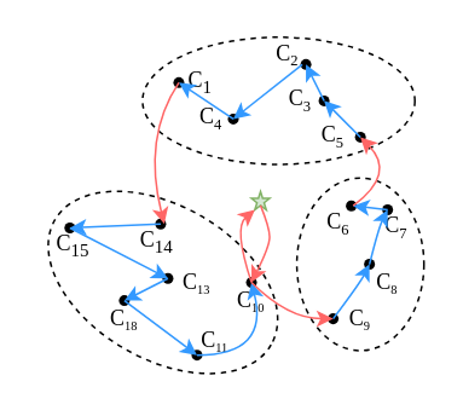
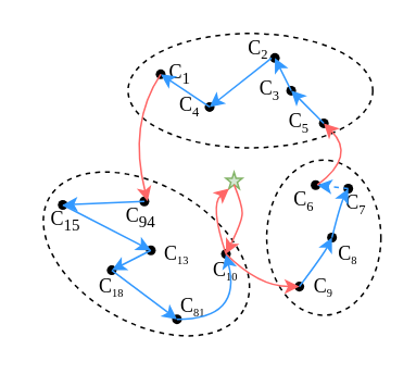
  <mxCell id="0" />
  <mxCell id="1" parent="0" />
  <mxCell id="2" value="" style="ellipse;whiteSpace=wrap;html=1;align=center;dashed=1;fillColor=none;" parent="1" vertex="1"><mxGeometry x="78" y="20" width="150" height="70" as="geometry" /></mxCell>
  <mxCell id="3" value="" style="ellipse;whiteSpace=wrap;html=1;align=center;dashed=1;rotation=30;fillColor=none;" parent="1" vertex="1"><mxGeometry x="20.5" y="112.81" width="137.5" height="84.38" as="geometry" /></mxCell>
  <mxCell id="4" value="" style="ellipse;whiteSpace=wrap;html=1;align=center;dashed=1;fillColor=none;" parent="1" vertex="1"><mxGeometry x="163" y="97.5" width="70" height="95" as="geometry" /></mxCell>
  <mxCell id="5" value="" style="shape=waypoint;sketch=0;fillStyle=solid;size=6;pointerEvents=1;points=[];fillColor=none;resizable=0;rotatable=0;perimeter=centerPerimeter;snapToPoint=1;" parent="1" vertex="1"><mxGeometry x="158" y="25" width="20" height="20" as="geometry" /></mxCell>
  <mxCell id="6" value="" style="shape=waypoint;sketch=0;fillStyle=solid;size=6;pointerEvents=1;points=[];fillColor=none;resizable=0;rotatable=0;perimeter=centerPerimeter;snapToPoint=1;" parent="1" vertex="1"><mxGeometry x="183" y="102.81" width="20" height="20" as="geometry" /></mxCell>
  <mxCell id="7" value="" style="shape=waypoint;sketch=0;fillStyle=solid;size=6;pointerEvents=1;points=[];fillColor=none;resizable=0;rotatable=0;perimeter=centerPerimeter;snapToPoint=1;" parent="1" vertex="1"><mxGeometry x="173" y="165" width="20" height="20" as="geometry" /></mxCell>
  <mxCell id="8" value="" style="shape=waypoint;sketch=0;fillStyle=solid;size=6;pointerEvents=1;points=[];fillColor=none;resizable=0;rotatable=0;perimeter=centerPerimeter;snapToPoint=1;" parent="1" vertex="1"><mxGeometry x="188" y="65" width="20" height="20" as="geometry" /></mxCell>
  <mxCell id="9" value="" style="shape=waypoint;sketch=0;fillStyle=solid;size=6;pointerEvents=1;points=[];fillColor=none;resizable=0;rotatable=0;perimeter=centerPerimeter;snapToPoint=1;" parent="1" vertex="1"><mxGeometry x="203" y="105" width="20" height="20" as="geometry" /></mxCell>
  <mxCell id="10" value="" style="shape=waypoint;sketch=0;fillStyle=solid;size=6;pointerEvents=1;points=[];fillColor=none;resizable=0;rotatable=0;perimeter=centerPerimeter;snapToPoint=1;" parent="1" vertex="1"><mxGeometry x="98" y="185" width="20" height="20" as="geometry" /></mxCell>
  <mxCell id="11" value="" style="shape=waypoint;sketch=0;fillStyle=solid;size=6;pointerEvents=1;points=[];fillColor=none;resizable=0;rotatable=0;perimeter=centerPerimeter;snapToPoint=1;" parent="1" vertex="1"><mxGeometry x="78" y="112.81" width="20" height="20" as="geometry" /></mxCell>
  <mxCell id="12" value="" style="shape=waypoint;sketch=0;fillStyle=solid;size=6;pointerEvents=1;points=[];fillColor=none;resizable=0;rotatable=0;perimeter=centerPerimeter;snapToPoint=1;" parent="1" vertex="1"><mxGeometry x="118" y="55" width="20" height="20" as="geometry" /></mxCell>
  <mxCell id="13" value="" style="shape=waypoint;sketch=0;fillStyle=solid;size=6;pointerEvents=1;points=[];fillColor=none;resizable=0;rotatable=0;perimeter=centerPerimeter;snapToPoint=1;" parent="1" vertex="1"><mxGeometry x="88" y="35" width="20" height="20" as="geometry" /></mxCell>
  <mxCell id="14" value="" style="shape=waypoint;sketch=0;fillStyle=solid;size=6;pointerEvents=1;points=[];fillColor=none;resizable=0;rotatable=0;perimeter=centerPerimeter;snapToPoint=1;" parent="1" vertex="1"><mxGeometry x="58" y="155" width="20" height="20" as="geometry" /></mxCell>
  <mxCell id="15" value="" style="shape=waypoint;sketch=0;fillStyle=solid;size=6;pointerEvents=1;points=[];fillColor=none;resizable=0;rotatable=0;perimeter=centerPerimeter;snapToPoint=1;" parent="1" vertex="1"><mxGeometry x="28" y="115" width="20" height="20" as="geometry" /></mxCell>
  <mxCell id="16" value="" style="shape=waypoint;sketch=0;fillStyle=solid;size=6;pointerEvents=1;points=[];fillColor=none;resizable=0;rotatable=0;perimeter=centerPerimeter;snapToPoint=1;" parent="1" vertex="1"><mxGeometry x="82" y="142.81" width="20" height="20" as="geometry" /></mxCell>
  <mxCell id="17" value="" style="shape=waypoint;sketch=0;fillStyle=solid;size=6;pointerEvents=1;points=[];fillColor=none;resizable=0;rotatable=0;perimeter=centerPerimeter;snapToPoint=1;" parent="1" vertex="1"><mxGeometry x="168" y="45" width="20" height="20" as="geometry" /></mxCell>
  <mxCell id="18" value="" style="shape=waypoint;sketch=0;fillStyle=solid;size=6;pointerEvents=1;points=[];fillColor=none;resizable=0;rotatable=0;perimeter=centerPerimeter;snapToPoint=1;" parent="1" vertex="1"><mxGeometry x="193" y="135" width="20" height="20" as="geometry" /></mxCell>
  <mxCell id="19" value="" style="shape=waypoint;sketch=0;fillStyle=solid;size=6;pointerEvents=1;points=[];fillColor=none;resizable=0;rotatable=0;perimeter=centerPerimeter;snapToPoint=1;" parent="1" vertex="1"><mxGeometry x="128" y="145" width="20" height="20" as="geometry" /></mxCell>
  <mxCell id="20" value="" style="verticalLabelPosition=bottom;verticalAlign=top;html=1;shape=mxgraph.basic.star;fillColor=#d5e8d4;strokeColor=#82b366;" parent="1" vertex="1"><mxGeometry x="138" y="105" width="10" height="10" as="geometry" /></mxCell>
  <mxCell id="21" value="C&lt;sub&gt;1&lt;/sub&gt;" style="rounded=0;whiteSpace=wrap;html=1;fillColor=none;strokeColor=none;fontFamily=Times New Roman;" parent="1" vertex="1"><mxGeometry x="102" y="35" width="16" height="20" as="geometry" /></mxCell>
  <mxCell id="22" value="C&lt;span style=&quot;font-size: 10px;&quot;&gt;&lt;sub&gt;6&lt;/sub&gt;&lt;/span&gt;" style="rounded=0;whiteSpace=wrap;html=1;fillColor=none;strokeColor=none;fontFamily=Times New Roman;" parent="1" vertex="1"><mxGeometry x="178" y="112.81" width="16" height="20" as="geometry" /></mxCell>
  <mxCell id="23" value="C&lt;span style=&quot;font-size: 10px;&quot;&gt;&lt;sub&gt;3&lt;/sub&gt;&lt;/span&gt;" style="rounded=0;whiteSpace=wrap;html=1;fillColor=none;strokeColor=none;fontFamily=Times New Roman;" parent="1" vertex="1"><mxGeometry x="155" y="45" width="20" height="20" as="geometry" /></mxCell>
  <mxCell id="24" value="C&lt;span style=&quot;font-size: 10px;&quot;&gt;&lt;sub&gt;4&lt;/sub&gt;&lt;/span&gt;" style="rounded=0;whiteSpace=wrap;html=1;fillColor=none;strokeColor=none;fontFamily=Times New Roman;" parent="1" vertex="1"><mxGeometry x="108" y="55" width="16" height="20" as="geometry" /></mxCell>
  <mxCell id="25" value="C&lt;span style=&quot;font-size: 10px;&quot;&gt;&lt;sub&gt;5&lt;/sub&gt;&lt;/span&gt;" style="rounded=0;whiteSpace=wrap;html=1;fillColor=none;strokeColor=none;fontFamily=Times New Roman;" parent="1" vertex="1"><mxGeometry x="175" y="65" width="16" height="20" as="geometry" /></mxCell>
  <mxCell id="26" value="C&lt;span style=&quot;font-size: 10px;&quot;&gt;&lt;sub&gt;2&lt;/sub&gt;&lt;/span&gt;" style="rounded=0;whiteSpace=wrap;html=1;fillColor=none;strokeColor=none;fontFamily=Times New Roman;" parent="1" vertex="1"><mxGeometry x="150" y="20" width="16" height="20" as="geometry" /></mxCell>
  <mxCell id="27" value="C&lt;span style=&quot;font-size: 8.333px;&quot;&gt;&lt;sub&gt;13&lt;/sub&gt;&lt;/span&gt;" style="rounded=0;whiteSpace=wrap;html=1;fillColor=none;strokeColor=none;fontFamily=Times New Roman;" parent="1" vertex="1"><mxGeometry x="98" y="145" width="20" height="20" as="geometry" /></mxCell>
  <mxCell id="28" value="C&lt;span style=&quot;font-size: 8.333px;&quot;&gt;&lt;sub&gt;9&lt;/sub&gt;&lt;/span&gt;" style="rounded=0;whiteSpace=wrap;html=1;fillColor=none;strokeColor=none;fontFamily=Times New Roman;" parent="1" vertex="1"><mxGeometry x="188" y="165" width="20" height="20" as="geometry" /></mxCell>
  <mxCell id="29" value="C&lt;span style=&quot;font-size: 8.333px;&quot;&gt;&lt;sub&gt;8&lt;/sub&gt;&lt;/span&gt;" style="rounded=0;whiteSpace=wrap;html=1;fillColor=none;strokeColor=none;fontFamily=Times New Roman;" parent="1" vertex="1"><mxGeometry x="203" y="145" width="20" height="20" as="geometry" /></mxCell>
  <mxCell id="30" value="C&lt;span style=&quot;font-size: 10px;&quot;&gt;&lt;sub&gt;7&lt;/sub&gt;&lt;/span&gt;" style="rounded=0;whiteSpace=wrap;html=1;fillColor=none;strokeColor=none;fontFamily=Times New Roman;" parent="1" vertex="1"><mxGeometry x="208" y="115" width="20" height="20" as="geometry" /></mxCell>
  <mxCell id="31" value="C&lt;span style=&quot;font-size: 8.333px;&quot;&gt;&lt;sub&gt;18&lt;/sub&gt;&lt;/span&gt;" style="rounded=0;whiteSpace=wrap;html=1;fillColor=none;strokeColor=none;fontFamily=Times New Roman;" parent="1" vertex="1"><mxGeometry x="58" y="165" width="20" height="20" as="geometry" /></mxCell>
- <mxCell id="32" value="C&lt;span style=&quot;font-size: 8.333px;&quot;&gt;&lt;sub&gt;11&lt;/sub&gt;&lt;/span&gt;" style="rounded=0;whiteSpace=wrap;html=1;fillColor=none;strokeColor=none;fontFamily=Times New Roman;" parent="1" vertex="1"><mxGeometry x="108" y="177.19" width="20" height="20" as="geometry" /></mxCell>
+ <mxCell id="32" value="C&lt;span style=&quot;font-size: 8.333px;&quot;&gt;&lt;sub&gt;81&lt;/sub&gt;&lt;/span&gt;" style="rounded=0;whiteSpace=wrap;html=1;fillColor=none;strokeColor=none;fontFamily=Times New Roman;" parent="1" vertex="1"><mxGeometry x="108" y="177.19" width="20" height="20" as="geometry" /></mxCell>
  <mxCell id="33" value="C&lt;span style=&quot;font-size: 8.333px;&quot;&gt;&lt;sub&gt;10&lt;/sub&gt;&lt;/span&gt;" style="rounded=0;whiteSpace=wrap;html=1;fillColor=none;strokeColor=none;fontFamily=Times New Roman;" parent="1" vertex="1"><mxGeometry x="128" y="155" width="20" height="20" as="geometry" /></mxCell>
  <mxCell id="34" value="C&lt;sub&gt;15&lt;br&gt;&lt;/sub&gt;" style="rounded=0;whiteSpace=wrap;html=1;fillColor=none;strokeColor=none;fontFamily=Times New Roman;" parent="1" vertex="1"><mxGeometry x="32" y="125" width="16" height="20" as="geometry" /></mxCell>
- <mxCell id="35" value="C&lt;sub&gt;14&lt;/sub&gt;" style="rounded=0;whiteSpace=wrap;html=1;fillColor=none;strokeColor=none;fontFamily=Times New Roman;" parent="1" vertex="1"><mxGeometry x="78" y="122.81" width="16" height="20" as="geometry" /></mxCell>
+ <mxCell id="35" value="C&lt;sub&gt;94&lt;/sub&gt;" style="rounded=0;whiteSpace=wrap;html=1;fillColor=none;strokeColor=none;fontFamily=Times New Roman;" parent="1" vertex="1"><mxGeometry x="78" y="122.81" width="16" height="20" as="geometry" /></mxCell>
  <mxCell id="36" value="" style="endArrow=classic;html=1;rounded=0;exitX=0.775;exitY=0.725;exitDx=0;exitDy=0;exitPerimeter=0;entryX=0;entryY=0.2;entryDx=0;entryDy=0;entryPerimeter=0;fillColor=#dae8fc;strokeColor=#3399FF;" edge="1" parent="1" source="8" target="17"><mxGeometry width="50" height="50" relative="1" as="geometry"><mxPoint x="298" y="255" as="sourcePoint" /><mxPoint x="348" y="205" as="targetPoint" /></mxGeometry></mxCell>
  <mxCell id="37" value="" style="endArrow=classic;html=1;rounded=0;entryX=0.725;entryY=0.8;entryDx=0;entryDy=0;entryPerimeter=0;fillColor=#1ba1e2;strokeColor=#3399FF;" edge="1" parent="1" source="12" target="13"><mxGeometry width="50" height="50" relative="1" as="geometry"><mxPoint x="298" y="255" as="sourcePoint" /><mxPoint x="348" y="205" as="targetPoint" /></mxGeometry></mxCell>
  <mxCell id="38" value="" style="endArrow=classic;html=1;rounded=0;exitX=1;exitY=0.75;exitDx=0;exitDy=0;entryX=0.825;entryY=0.575;entryDx=0;entryDy=0;entryPerimeter=0;fillColor=#dae8fc;strokeColor=#3399FF;" edge="1" parent="1" source="26" target="12"><mxGeometry width="50" height="50" relative="1" as="geometry"><mxPoint x="298" y="255" as="sourcePoint" /><mxPoint x="348" y="205" as="targetPoint" /></mxGeometry></mxCell>
  <mxCell id="39" value="" style="endArrow=classic;html=1;rounded=0;exitX=0.9;exitY=0.65;exitDx=0;exitDy=0;exitPerimeter=0;entryX=0.8;entryY=0.6;entryDx=0;entryDy=0;entryPerimeter=0;fillColor=#1ba1e2;strokeColor=#3399FF;" edge="1" parent="1" source="17" target="5"><mxGeometry width="50" height="50" relative="1" as="geometry"><mxPoint x="298" y="255" as="sourcePoint" /><mxPoint x="348" y="205" as="targetPoint" /></mxGeometry></mxCell>
  <mxCell id="40" value="" style="endArrow=classic;html=1;rounded=0;exitX=0.5;exitY=0;exitDx=0;exitDy=0;entryX=0.2;entryY=0.65;entryDx=0;entryDy=0;entryPerimeter=0;strokeColor=#3399FF;" edge="1" parent="1" source="31" target="10"><mxGeometry width="50" height="50" relative="1" as="geometry"><mxPoint x="298" y="255" as="sourcePoint" /><mxPoint x="348" y="205" as="targetPoint" /></mxGeometry></mxCell>
  <mxCell id="41" value="" style="endArrow=classic;html=1;rounded=0;entryX=0.475;entryY=0.125;entryDx=0;entryDy=0;entryPerimeter=0;strokeColor=#3399FF;" edge="1" parent="1" source="16" target="14"><mxGeometry width="50" height="50" relative="1" as="geometry"><mxPoint x="308" y="245" as="sourcePoint" /><mxPoint x="348" y="205" as="targetPoint" /></mxGeometry></mxCell>
  <mxCell id="42" value="" style="endArrow=classic;html=1;rounded=0;exitX=0.625;exitY=0.3;exitDx=0;exitDy=0;exitPerimeter=0;strokeColor=#3399FF;" edge="1" parent="1" source="15" target="16"><mxGeometry width="50" height="50" relative="1" as="geometry"><mxPoint x="298" y="255" as="sourcePoint" /><mxPoint x="348" y="205" as="targetPoint" /></mxGeometry></mxCell>
  <mxCell id="43" value="" style="endArrow=classic;html=1;rounded=0;exitX=0.75;exitY=0.685;exitDx=0;exitDy=0;exitPerimeter=0;entryX=0.525;entryY=0.3;entryDx=0;entryDy=0;entryPerimeter=0;strokeColor=#3399FF;" edge="1" parent="1" source="11" target="15"><mxGeometry width="50" height="50" relative="1" as="geometry"><mxPoint x="298" y="255" as="sourcePoint" /><mxPoint x="348" y="205" as="targetPoint" /></mxGeometry></mxCell>
  <mxCell id="44" value="" style="curved=1;endArrow=classic;html=1;rounded=0;exitX=0.675;exitY=0.725;exitDx=0;exitDy=0;exitPerimeter=0;entryX=0.5;entryY=0;entryDx=0;entryDy=0;strokeColor=#3399FF;" edge="1" parent="1" source="10" target="33"><mxGeometry width="50" height="50" relative="1" as="geometry"><mxPoint x="298" y="255" as="sourcePoint" /><mxPoint x="348" y="205" as="targetPoint" /><Array as="points"><mxPoint x="148" y="195" /></Array></mxGeometry></mxCell>
  <mxCell id="45" value="" style="curved=1;endArrow=classic;html=1;rounded=0;entryX=0;entryY=0;entryDx=0;entryDy=0;strokeColor=#3399FF;" edge="1" parent="1" source="7" target="29"><mxGeometry width="50" height="50" relative="1" as="geometry"><mxPoint x="298" y="197.19" as="sourcePoint" /><mxPoint x="328" y="157.19" as="targetPoint" /><Array as="points"><mxPoint x="198" y="155" /></Array></mxGeometry></mxCell>
  <mxCell id="46" value="" style="curved=1;endArrow=classic;html=1;rounded=0;entryX=0.25;entryY=0;entryDx=0;entryDy=0;strokeColor=#3399FF;exitX=0;exitY=0;exitDx=0;exitDy=0;" edge="1" parent="1" source="29" target="30"><mxGeometry width="50" height="50" relative="1" as="geometry"><mxPoint x="278" y="160" as="sourcePoint" /><mxPoint x="298" y="130" as="targetPoint" /><Array as="points"><mxPoint x="208" y="125" /></Array></mxGeometry></mxCell>
- <mxCell id="47" value="" style="curved=1;endArrow=classic;html=1;rounded=0;entryX=1;entryY=0;entryDx=0;entryDy=0;strokeColor=#3399FF;exitX=0.25;exitY=0;exitDx=0;exitDy=0;" edge="1" parent="1" source="30" target="22"><mxGeometry width="50" height="50" relative="1" as="geometry"><mxPoint x="278" y="112.81" as="sourcePoint" /><mxPoint x="298" y="82.81" as="targetPoint" /><Array as="points" /></mxGeometry></mxCell>
+ <mxCell id="47" value="" style="curved=1;endArrow=classic;html=1;rounded=0;entryX=1;entryY=0;entryDx=0;entryDy=0;strokeColor=#3399FF;exitX=0.25;exitY=0;exitDx=0;exitDy=0;dashed=1;" edge="1" parent="1" source="30" target="22"><mxGeometry width="50" height="50" relative="1" as="geometry"><mxPoint x="278" y="112.81" as="sourcePoint" /><mxPoint x="298" y="82.81" as="targetPoint" /><Array as="points" /></mxGeometry></mxCell>
  <mxCell id="48" value="" style="curved=1;endArrow=classic;html=1;rounded=0;fillColor=#d80073;strokeColor=#FF6666;exitX=0.5;exitY=0;exitDx=0;exitDy=0;" edge="1" parent="1" source="33" target="7"><mxGeometry width="50" height="50" relative="1" as="geometry"><mxPoint x="278" y="152.81" as="sourcePoint" /><mxPoint x="328" y="102.81" as="targetPoint" /><Array as="points"><mxPoint x="158" y="175" /></Array></mxGeometry></mxCell>
  <mxCell id="49" value="" style="curved=1;endArrow=classic;html=1;rounded=0;fillColor=#d80073;strokeColor=#FF6666;exitX=1;exitY=0;exitDx=0;exitDy=0;" edge="1" parent="1" source="22" target="8"><mxGeometry width="50" height="50" relative="1" as="geometry"><mxPoint x="278" y="95" as="sourcePoint" /><mxPoint x="323" y="115" as="targetPoint" /><Array as="points"><mxPoint x="218" y="95" /></Array></mxGeometry></mxCell>
  <mxCell id="50" value="" style="curved=1;endArrow=classic;html=1;rounded=0;fillColor=#d80073;strokeColor=#FF6666;exitX=0.308;exitY=0.5;exitDx=0;exitDy=0;exitPerimeter=0;entryX=0.75;entryY=0;entryDx=0;entryDy=0;" edge="1" parent="1" source="13" target="35"><mxGeometry width="50" height="50" relative="1" as="geometry"><mxPoint x="24" y="58" as="sourcePoint" /><mxPoint x="28" y="20" as="targetPoint" /><Array as="points"><mxPoint x="78" y="75" /></Array></mxGeometry></mxCell>
  <mxCell id="51" value="" style="curved=1;endArrow=classic;html=1;rounded=0;fillColor=#d80073;strokeColor=#FF6666;exitX=0.5;exitY=0;exitDx=0;exitDy=0;entryX=0.185;entryY=1;entryDx=0;entryDy=0;entryPerimeter=0;" edge="1" parent="1" source="33" target="20"><mxGeometry width="50" height="50" relative="1" as="geometry"><mxPoint x="258" y="55" as="sourcePoint" /><mxPoint x="303" y="75" as="targetPoint" /><Array as="points"><mxPoint x="128" y="125" /></Array></mxGeometry></mxCell>
  <mxCell id="52" value="" style="curved=1;endArrow=classic;html=1;rounded=0;fillColor=#d80073;strokeColor=#FF6666;exitX=0.5;exitY=0.76;exitDx=0;exitDy=0;exitPerimeter=0;entryX=0.683;entryY=0.417;entryDx=0;entryDy=0;entryPerimeter=0;" edge="1" parent="1" source="20" target="19"><mxGeometry width="50" height="50" relative="1" as="geometry"><mxPoint x="268" y="65" as="sourcePoint" /><mxPoint x="313" y="85" as="targetPoint" /><Array as="points"><mxPoint x="148" y="125" /><mxPoint x="148" y="135" /></Array></mxGeometry></mxCell>
